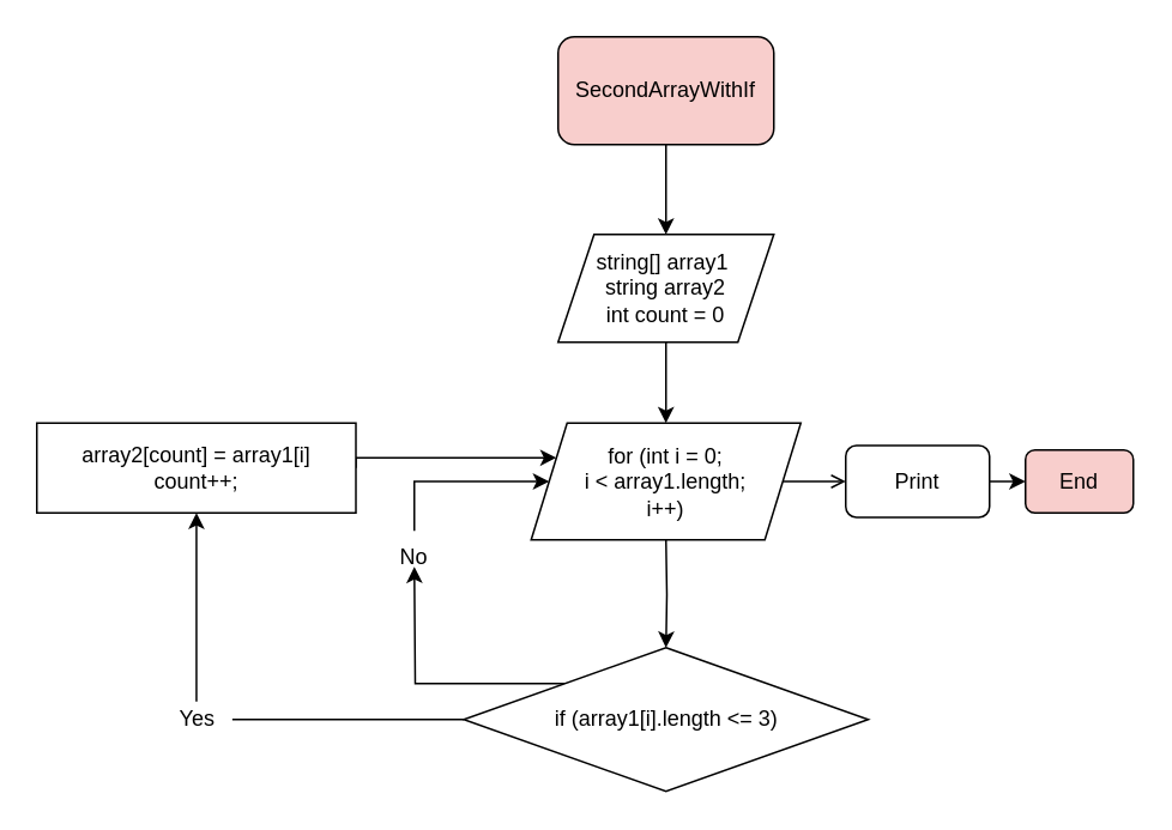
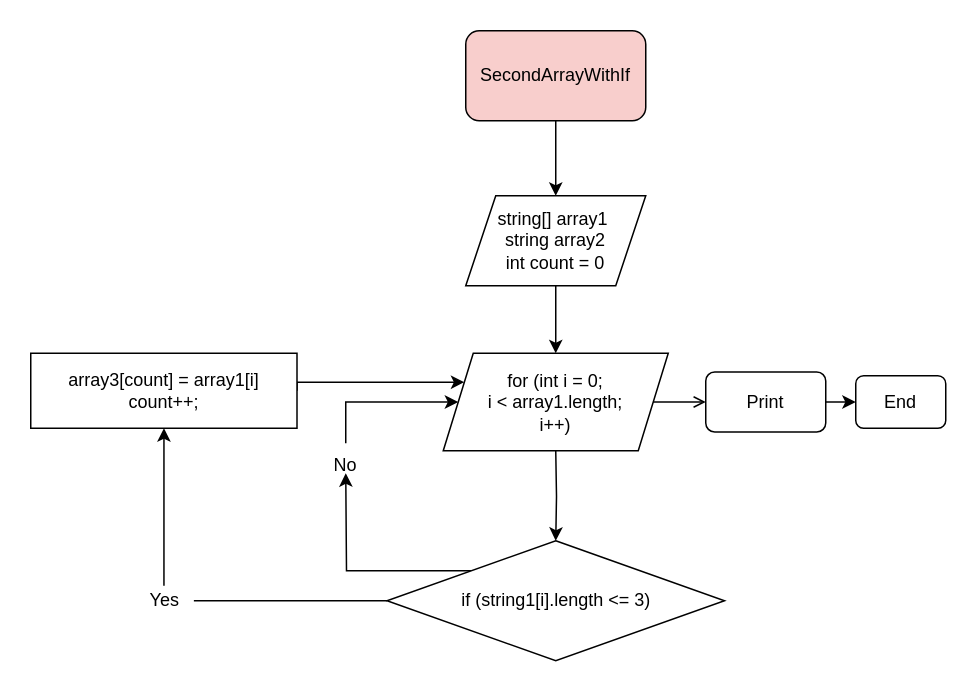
  <mxCell id="0" />
  <mxCell id="1" parent="0" />
  <mxCell id="2" value="" style="edgeStyle=orthogonalEdgeStyle;rounded=0;orthogonalLoop=1;jettySize=auto;html=1;" edge="1" parent="1" source="3" target="5"><mxGeometry relative="1" as="geometry" /></mxCell>
  <mxCell id="3" value="SecondArrayWithIf" style="rounded=1;whiteSpace=wrap;html=1;fillColor=#f8cecc;" vertex="1" parent="1"><mxGeometry x="310" y="20" width="120" height="60" as="geometry" /></mxCell>
  <mxCell id="4" value="" style="edgeStyle=orthogonalEdgeStyle;rounded=0;orthogonalLoop=1;jettySize=auto;html=1;entryX=0.5;entryY=0;entryDx=0;entryDy=0;" edge="1" parent="1" source="5" target="15"><mxGeometry relative="1" as="geometry"><mxPoint x="370" y="220" as="targetPoint" /></mxGeometry></mxCell>
  <mxCell id="5" value="string[] array1&amp;nbsp;&lt;br&gt;string array2&lt;br&gt;int count = 0" style="shape=parallelogram;perimeter=parallelogramPerimeter;whiteSpace=wrap;html=1;fixedSize=1;" vertex="1" parent="1"><mxGeometry x="310" y="130" width="120" height="60" as="geometry" /></mxCell>
  <mxCell id="6" value="" style="edgeStyle=orthogonalEdgeStyle;rounded=0;orthogonalLoop=1;jettySize=auto;html=1;" edge="1" parent="1" target="9"><mxGeometry relative="1" as="geometry"><mxPoint x="370" y="300" as="sourcePoint" /></mxGeometry></mxCell>
  <mxCell id="7" value="" style="edgeStyle=orthogonalEdgeStyle;rounded=0;orthogonalLoop=1;jettySize=auto;html=1;startArrow=none;" edge="1" parent="1" source="13" target="11"><mxGeometry relative="1" as="geometry" /></mxCell>
  <mxCell id="8" style="edgeStyle=orthogonalEdgeStyle;rounded=0;orthogonalLoop=1;jettySize=auto;html=1;exitX=0;exitY=0;exitDx=0;exitDy=0;" edge="1" parent="1" source="9"><mxGeometry relative="1" as="geometry"><mxPoint x="230" y="315" as="targetPoint" /></mxGeometry></mxCell>
- <mxCell id="9" value="if (array1[i].length &amp;lt;= 3)" style="rhombus;whiteSpace=wrap;html=1;" vertex="1" parent="1"><mxGeometry x="257.5" y="360" width="225" height="80" as="geometry" /></mxCell>
+ <mxCell id="9" value="if (string1[i].length &amp;lt;= 3)" style="rhombus;whiteSpace=wrap;html=1;" vertex="1" parent="1"><mxGeometry x="257.5" y="360" width="225" height="80" as="geometry" /></mxCell>
  <mxCell id="10" style="edgeStyle=orthogonalEdgeStyle;rounded=0;orthogonalLoop=1;jettySize=auto;html=1;exitX=1;exitY=0.5;exitDx=0;exitDy=0;entryX=0;entryY=0.25;entryDx=0;entryDy=0;" edge="1" parent="1" source="11" target="15"><mxGeometry relative="1" as="geometry"><Array as="points"><mxPoint x="198" y="254" /></Array></mxGeometry></mxCell>
- <mxCell id="11" value="array2[count] = array1[i]&lt;br&gt;count++;" style="whiteSpace=wrap;html=1;" vertex="1" parent="1"><mxGeometry x="20" y="235" width="177.5" height="50" as="geometry" /></mxCell>
+ <mxCell id="11" value="array3[count] = array1[i]&lt;br&gt;count++;" style="whiteSpace=wrap;html=1;" vertex="1" parent="1"><mxGeometry x="20" y="235" width="177.5" height="50" as="geometry" /></mxCell>
  <mxCell id="12" value="" style="edgeStyle=orthogonalEdgeStyle;rounded=0;orthogonalLoop=1;jettySize=auto;html=1;endArrow=none;" edge="1" parent="1" source="9" target="13"><mxGeometry relative="1" as="geometry"><mxPoint x="257.5" y="400" as="sourcePoint" /><mxPoint x="108.8" y="285" as="targetPoint" /></mxGeometry></mxCell>
  <mxCell id="13" value="Yes" style="text;html=1;align=center;verticalAlign=middle;resizable=0;points=[];autosize=1;strokeColor=none;fillColor=none;" vertex="1" parent="1"><mxGeometry x="88.75" y="390" width="40" height="20" as="geometry" /></mxCell>
  <mxCell id="14" style="edgeStyle=orthogonalEdgeStyle;rounded=0;orthogonalLoop=1;jettySize=auto;html=1;exitX=1;exitY=0.5;exitDx=0;exitDy=0;entryX=0;entryY=0.5;entryDx=0;entryDy=0;endArrow=open;" edge="1" parent="1" source="15" target="20"><mxGeometry relative="1" as="geometry" /></mxCell>
  <mxCell id="15" value="for (int i = 0;&lt;br style=&quot;border-color: var(--border-color);&quot;&gt;i &amp;lt; array1.length;&lt;br style=&quot;border-color: var(--border-color);&quot;&gt;i++)" style="shape=parallelogram;perimeter=parallelogramPerimeter;whiteSpace=wrap;html=1;fixedSize=1;" vertex="1" parent="1"><mxGeometry x="295" y="235" width="150" height="65" as="geometry" /></mxCell>
  <mxCell id="16" style="edgeStyle=orthogonalEdgeStyle;rounded=0;orthogonalLoop=1;jettySize=auto;html=1;exitX=0.5;exitY=0;exitDx=0;exitDy=0;entryX=0;entryY=0.5;entryDx=0;entryDy=0;" edge="1" parent="1" source="17" target="15"><mxGeometry relative="1" as="geometry" /></mxCell>
  <mxCell id="17" value="No&lt;br&gt;" style="text;html=1;strokeColor=none;fillColor=none;align=center;verticalAlign=middle;whiteSpace=wrap;rounded=0;" vertex="1" parent="1"><mxGeometry x="200" y="295" width="60" height="30" as="geometry" /></mxCell>
- <mxCell id="18" value="End" style="rounded=1;whiteSpace=wrap;html=1;fillColor=#f8cecc;" vertex="1" parent="1"><mxGeometry x="570" y="250" width="60" height="35" as="geometry" /></mxCell>
+ <mxCell id="18" value="End" style="rounded=1;whiteSpace=wrap;html=1;" vertex="1" parent="1"><mxGeometry x="570" y="250" width="60" height="35" as="geometry" /></mxCell>
  <mxCell id="19" style="edgeStyle=orthogonalEdgeStyle;rounded=0;orthogonalLoop=1;jettySize=auto;html=1;exitX=1;exitY=0.5;exitDx=0;exitDy=0;entryX=0;entryY=0.5;entryDx=0;entryDy=0;" edge="1" parent="1" source="20" target="18"><mxGeometry relative="1" as="geometry" /></mxCell>
  <mxCell id="20" value="Print" style="whiteSpace=wrap;html=1;rounded=1;" vertex="1" parent="1"><mxGeometry x="470" y="247.5" width="80" height="40" as="geometry" /></mxCell>
